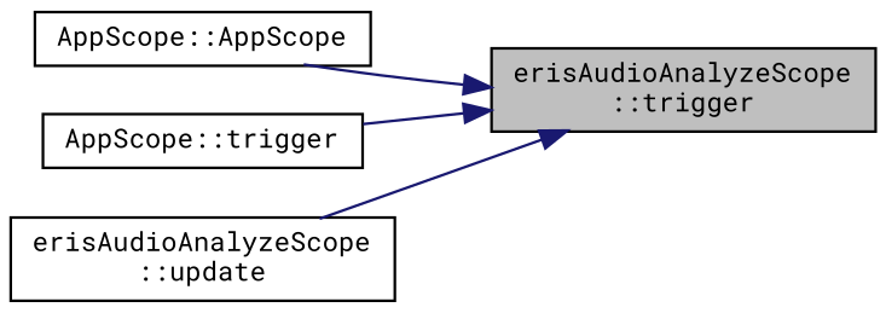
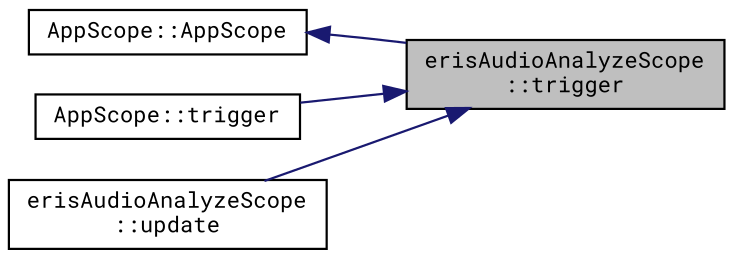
  digraph {
    fontname="Roboto Mono"
    rankdir=RL
    node [color=black fillcolor=white fontname="Roboto Mono" fontsize=10 shape=record style=filled]
    edge [color=midnightblue dir=back fontname="Roboto Mono" fontsize=10 labelfontname=Helvetica labelfontsize=10 style=solid]
    n1 [fillcolor=grey75 fontcolor=black height=0.2 label="erisAudioAnalyzeScope\l::trigger" width=0.4]
    n2 [height=0.2 label="AppScope::AppScope" width=0.4]
    n3 [height=0.2 label="AppScope::trigger" width=0.4]
    n4 [height=0.2 label="erisAudioAnalyzeScope\l::update" width=0.4]
-   n1 -> n2
+   n2 -> n1
    n1 -> n3
    n1 -> n4
  }
